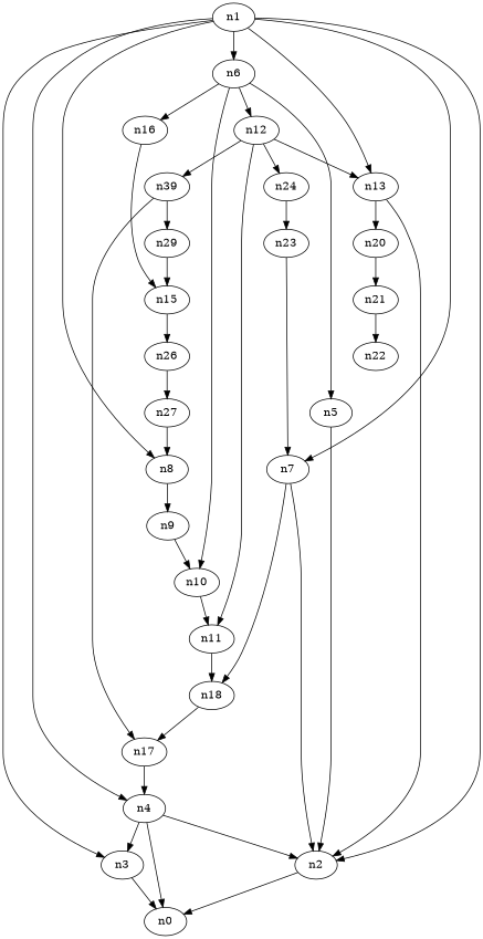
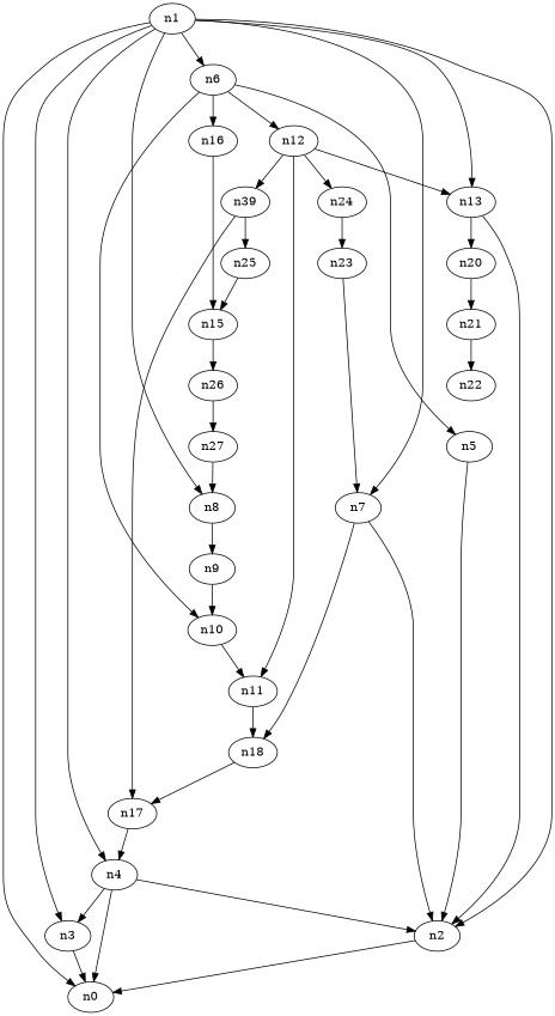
  digraph {
    n1
    n0
    n2
    n3
    n4
    n6
    n7
    n8
    n13
    n5
    n10
    n12
    n16
    n18
    n9
    n20
    n24
    n23
    n11
    n19 [label=n39]
    n15
    n17
    n21
-   n25 [label=n29]
+   n25
    n26
    n22
    n27
+   n1 -> n0
    n1 -> n2
    n1 -> n3
    n1 -> n4
    n1 -> n6
    n1 -> n7
    n1 -> n8
    n1 -> n13
    n2 -> n0
    n3 -> n0
    n4 -> n0
    n4 -> n2
    n4 -> n3
    n6 -> n5
    n6 -> n10
    n6 -> n12
    n6 -> n16
    n7 -> n2
    n7 -> n18
    n8 -> n9
    n13 -> n2
    n13 -> n20
    n5 -> n2
    n10 -> n11
    n12 -> n13
    n12 -> n24
    n12 -> n11
    n12 -> n19
    n16 -> n15
    n18 -> n17
    n9 -> n10
    n20 -> n21
    n24 -> n23
    n23 -> n7
    n11 -> n18
    n19 -> n17
    n19 -> n25
    n15 -> n26
    n17 -> n4
    n21 -> n22
    n25 -> n15
    n26 -> n27
    n27 -> n8
  }
